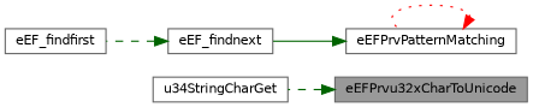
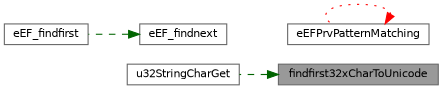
  digraph {
    rankdir=RL
    node [color=grey40 fillcolor=white fontname=Helvetica fontsize=10 shape=box style=filled]
    edge [color=darkgreen dir=back fontname=Helvetica fontsize=10 labelfontname=Helvetica labelfontsize=10 style=dashed]
-   n1 [color=gray40 fillcolor=grey60 fontcolor=black height=0.2 label=eEFPrvu32xCharToUnicode width=0.4]
-   n2 [height=0.2 label=u34StringCharGet width=0.4]
+   n1 [color=gray40 fillcolor=grey60 fontcolor=black height=0.2 label=findfirst32xCharToUnicode width=0.4]
+   n2 [height=0.2 label=u32StringCharGet width=0.4]
    n3 [height=0.2 label=eEFPrvPatternMatching width=0.4]
    n4 [height=0.2 label=eEF_findnext width=0.4]
    n5 [height=0.2 label=eEF_findfirst width=0.4]
    n1 -> n2
    n3 -> n3 [color=red style=dotted]
-   n3 -> n4 [style=solid]
    n4 -> n5
  }
